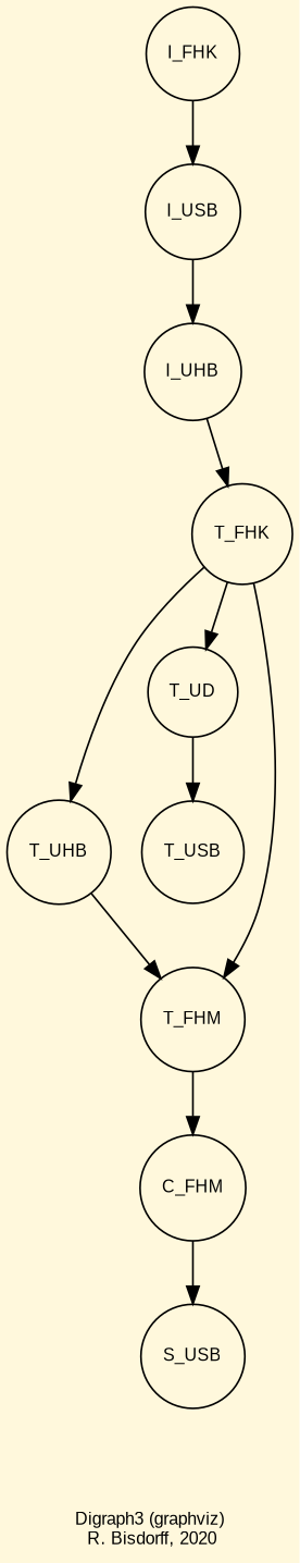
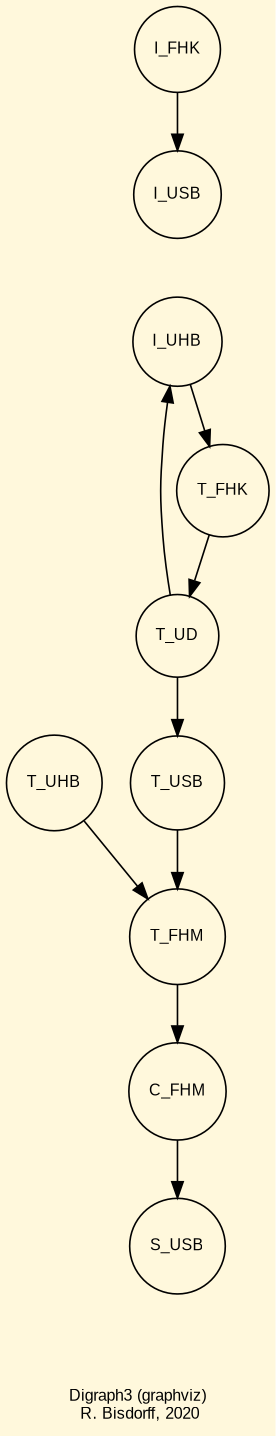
  digraph {
    bgcolor=cornsilk
    fontname="Liberation Sans"
    fontsize=10
    label="\nDigraph3 (graphviz)\n R. Bisdorff, 2020"
    ordering=out
    node [fontname="Liberation Sans" fontsize=10 shape=circle]
    edge [color=black fontname="Liberation Sans" style="setlinewidth(1)"]
    n1 [label=I_FHK]
    n2 [label=I_USB]
    n3 [label=I_UHB]
    n4 [label=T_FHK]
    n5 [label=T_UHB]
    n6 [label=T_UD]
    n7 [label=T_USB]
    n8 [label=T_FHM]
    n9 [label=C_FHM]
    n10 [label=S_USB]
    subgraph sub_1 {
      rank=0
      n1
    }
    subgraph sub_2 {
      rank=1
      n2
    }
    subgraph sub_3 {
      rank=2
      n3
    }
    subgraph sub_4 {
      rank=3
      n4
    }
    subgraph sub_5 {
      rank=4
      n5
    }
    subgraph sub_6 {
      rank=5
      n6
    }
    subgraph sub_7 {
      rank=6
      n7
    }
    subgraph sub_8 {
      rank=7
      n8
    }
    subgraph sub_9 {
      rank=8
      n9
    }
    subgraph sub_10 {
      rank=9
      n10
    }
    n1 -> n2
-   n2 -> n3
+   n6 -> n3
    n3 -> n4
-   n4 -> n5
    n4 -> n6
    n5 -> n8
    n6 -> n7
-   n4 -> n8
+   n7 -> n8
    n8 -> n9
    n9 -> n10
  }
